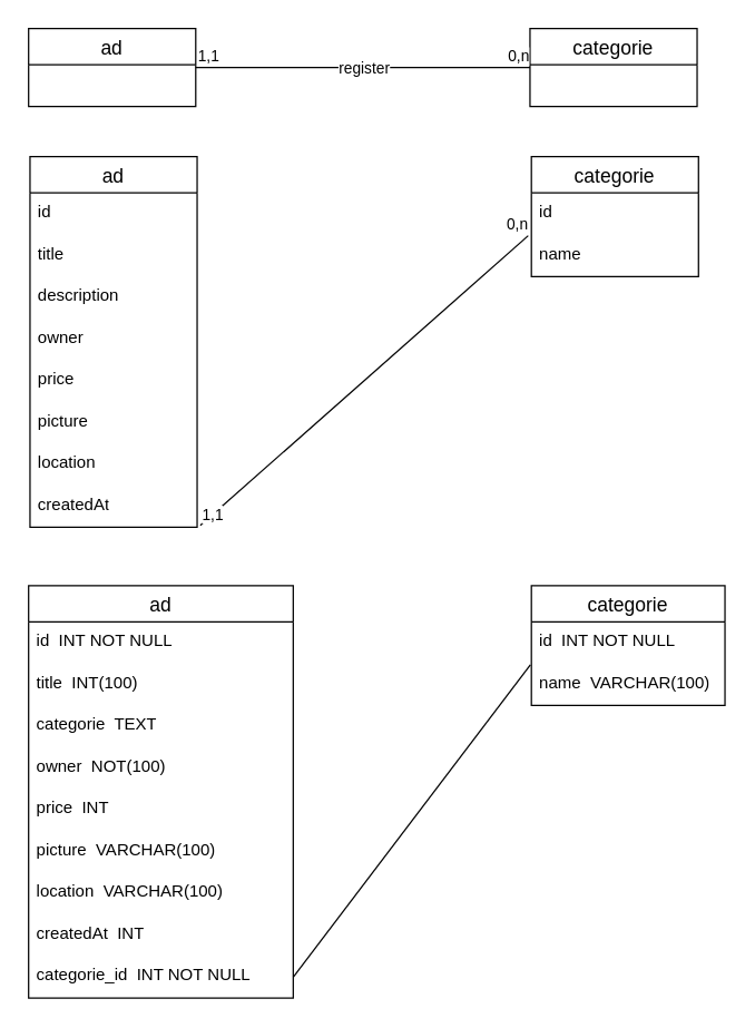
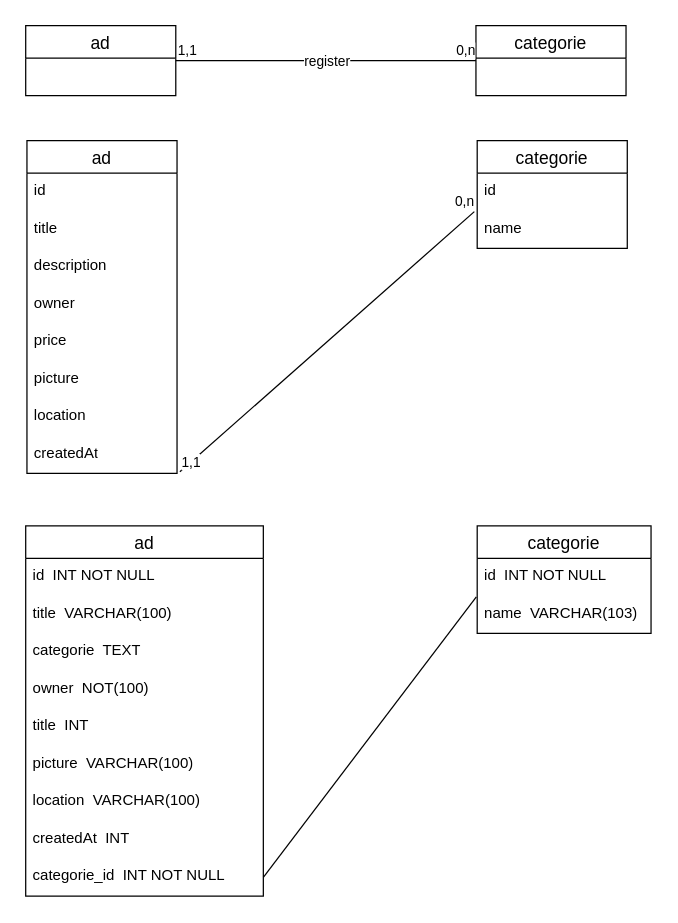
  <mxCell id="0" />
  <mxCell id="1" parent="0" />
  <mxCell id="2" value="ad" style="swimlane;fontStyle=0;childLayout=stackLayout;horizontal=1;startSize=26;horizontalStack=0;resizeParent=1;resizeParentMax=0;resizeLast=0;collapsible=1;marginBottom=0;align=center;fontSize=14;" parent="1" vertex="1"><mxGeometry x="20" y="20" width="120" height="56" as="geometry" /></mxCell>
  <mxCell id="3" value="categorie" style="swimlane;fontStyle=0;childLayout=stackLayout;horizontal=1;startSize=26;horizontalStack=0;resizeParent=1;resizeParentMax=0;resizeLast=0;collapsible=1;marginBottom=0;align=center;fontSize=14;" parent="1" vertex="1"><mxGeometry x="380" y="20" width="120" height="56" as="geometry" /></mxCell>
  <mxCell id="4" value="" style="endArrow=none;html=1;rounded=0;exitX=1;exitY=0.5;exitDx=0;exitDy=0;entryX=0;entryY=0.5;entryDx=0;entryDy=0;endSize=0;endFill=0;" edge="1" parent="1" source="2" target="3"><mxGeometry relative="1" as="geometry"><mxPoint x="300" y="100" as="sourcePoint" /><mxPoint x="460" y="100" as="targetPoint" /></mxGeometry></mxCell>
  <mxCell id="5" value="register" style="edgeLabel;resizable=0;html=1;align=center;verticalAlign=middle;" connectable="0" vertex="1" parent="4"><mxGeometry relative="1" as="geometry" /></mxCell>
  <mxCell id="6" value="1,1" style="edgeLabel;resizable=0;html=1;align=left;verticalAlign=bottom;" connectable="0" vertex="1" parent="4"><mxGeometry x="-1" relative="1" as="geometry" /></mxCell>
  <mxCell id="7" value="0,n" style="edgeLabel;resizable=0;html=1;align=right;verticalAlign=bottom;" connectable="0" vertex="1" parent="4"><mxGeometry x="1" relative="1" as="geometry" /></mxCell>
  <mxCell id="8" value="ad" style="swimlane;fontStyle=0;childLayout=stackLayout;horizontal=1;startSize=26;horizontalStack=0;resizeParent=1;resizeParentMax=0;resizeLast=0;collapsible=1;marginBottom=0;align=center;fontSize=14;" vertex="1" parent="1"><mxGeometry x="21" y="112" width="120" height="266" as="geometry" /></mxCell>
  <mxCell id="9" value="id" style="text;strokeColor=none;fillColor=none;spacingLeft=4;spacingRight=4;overflow=hidden;rotatable=0;points=[[0,0.5],[1,0.5]];portConstraint=eastwest;fontSize=12;whiteSpace=wrap;html=1;" vertex="1" parent="8"><mxGeometry y="26" width="120" height="30" as="geometry" /></mxCell>
  <mxCell id="10" value="title" style="text;strokeColor=none;fillColor=none;spacingLeft=4;spacingRight=4;overflow=hidden;rotatable=0;points=[[0,0.5],[1,0.5]];portConstraint=eastwest;fontSize=12;whiteSpace=wrap;html=1;" vertex="1" parent="8"><mxGeometry y="56" width="120" height="30" as="geometry" /></mxCell>
  <mxCell id="11" value="description" style="text;strokeColor=none;fillColor=none;spacingLeft=4;spacingRight=4;overflow=hidden;rotatable=0;points=[[0,0.5],[1,0.5]];portConstraint=eastwest;fontSize=12;whiteSpace=wrap;html=1;" vertex="1" parent="8"><mxGeometry y="86" width="120" height="30" as="geometry" /></mxCell>
  <mxCell id="12" value="owner" style="text;strokeColor=none;fillColor=none;spacingLeft=4;spacingRight=4;overflow=hidden;rotatable=0;points=[[0,0.5],[1,0.5]];portConstraint=eastwest;fontSize=12;whiteSpace=wrap;html=1;" vertex="1" parent="8"><mxGeometry y="116" width="120" height="30" as="geometry" /></mxCell>
  <mxCell id="13" value="price" style="text;strokeColor=none;fillColor=none;spacingLeft=4;spacingRight=4;overflow=hidden;rotatable=0;points=[[0,0.5],[1,0.5]];portConstraint=eastwest;fontSize=12;whiteSpace=wrap;html=1;" vertex="1" parent="8"><mxGeometry y="146" width="120" height="30" as="geometry" /></mxCell>
  <mxCell id="14" value="picture" style="text;strokeColor=none;fillColor=none;spacingLeft=4;spacingRight=4;overflow=hidden;rotatable=0;points=[[0,0.5],[1,0.5]];portConstraint=eastwest;fontSize=12;whiteSpace=wrap;html=1;" vertex="1" parent="8"><mxGeometry y="176" width="120" height="30" as="geometry" /></mxCell>
  <mxCell id="15" value="location" style="text;strokeColor=none;fillColor=none;spacingLeft=4;spacingRight=4;overflow=hidden;rotatable=0;points=[[0,0.5],[1,0.5]];portConstraint=eastwest;fontSize=12;whiteSpace=wrap;html=1;" vertex="1" parent="8"><mxGeometry y="206" width="120" height="30" as="geometry" /></mxCell>
  <mxCell id="16" value="createdAt" style="text;strokeColor=none;fillColor=none;spacingLeft=4;spacingRight=4;overflow=hidden;rotatable=0;points=[[0,0.5],[1,0.5]];portConstraint=eastwest;fontSize=12;whiteSpace=wrap;html=1;" vertex="1" parent="8"><mxGeometry y="236" width="120" height="30" as="geometry" /></mxCell>
  <mxCell id="17" value="categorie" style="swimlane;fontStyle=0;childLayout=stackLayout;horizontal=1;startSize=26;horizontalStack=0;resizeParent=1;resizeParentMax=0;resizeLast=0;collapsible=1;marginBottom=0;align=center;fontSize=14;" vertex="1" parent="1"><mxGeometry x="381" y="112" width="120" height="86" as="geometry" /></mxCell>
  <mxCell id="18" value="id" style="text;strokeColor=none;fillColor=none;spacingLeft=4;spacingRight=4;overflow=hidden;rotatable=0;points=[[0,0.5],[1,0.5]];portConstraint=eastwest;fontSize=12;whiteSpace=wrap;html=1;" vertex="1" parent="17"><mxGeometry y="26" width="120" height="30" as="geometry" /></mxCell>
  <mxCell id="19" value="name" style="text;strokeColor=none;fillColor=none;spacingLeft=4;spacingRight=4;overflow=hidden;rotatable=0;points=[[0,0.5],[1,0.5]];portConstraint=eastwest;fontSize=12;whiteSpace=wrap;html=1;" vertex="1" parent="17"><mxGeometry y="56" width="120" height="30" as="geometry" /></mxCell>
  <mxCell id="20" value="" style="endArrow=none;html=1;rounded=0;entryX=-0.019;entryY=1.024;entryDx=0;entryDy=0;endSize=0;endFill=0;entryPerimeter=0;exitX=1.019;exitY=0.957;exitDx=0;exitDy=0;exitPerimeter=0;" edge="1" parent="1" source="16" target="18"><mxGeometry relative="1" as="geometry"><mxPoint x="140" y="360" as="sourcePoint" /><mxPoint x="461" y="192" as="targetPoint" /></mxGeometry></mxCell>
  <mxCell id="21" value="1,1" style="edgeLabel;resizable=0;html=1;align=left;verticalAlign=bottom;" connectable="0" vertex="1" parent="20"><mxGeometry x="-1" relative="1" as="geometry" /></mxCell>
  <mxCell id="22" value="0,n" style="edgeLabel;resizable=0;html=1;align=right;verticalAlign=bottom;" connectable="0" vertex="1" parent="20"><mxGeometry x="1" relative="1" as="geometry" /></mxCell>
  <mxCell id="23" value="ad" style="swimlane;fontStyle=0;childLayout=stackLayout;horizontal=1;startSize=26;horizontalStack=0;resizeParent=1;resizeParentMax=0;resizeLast=0;collapsible=1;marginBottom=0;align=center;fontSize=14;" vertex="1" parent="1"><mxGeometry x="20" y="420" width="190" height="296" as="geometry" /></mxCell>
  <mxCell id="24" value="id&amp;nbsp; INT NOT NULL&amp;nbsp;" style="text;strokeColor=none;fillColor=none;spacingLeft=4;spacingRight=4;overflow=hidden;rotatable=0;points=[[0,0.5],[1,0.5]];portConstraint=eastwest;fontSize=12;whiteSpace=wrap;html=1;" vertex="1" parent="23"><mxGeometry y="26" width="190" height="30" as="geometry" /></mxCell>
- <mxCell id="25" value="title&amp;nbsp; INT(100)" style="text;strokeColor=none;fillColor=none;spacingLeft=4;spacingRight=4;overflow=hidden;rotatable=0;points=[[0,0.5],[1,0.5]];portConstraint=eastwest;fontSize=12;whiteSpace=wrap;html=1;" vertex="1" parent="23"><mxGeometry y="56" width="190" height="30" as="geometry" /></mxCell>
+ <mxCell id="25" value="title&amp;nbsp; VARCHAR(100)" style="text;strokeColor=none;fillColor=none;spacingLeft=4;spacingRight=4;overflow=hidden;rotatable=0;points=[[0,0.5],[1,0.5]];portConstraint=eastwest;fontSize=12;whiteSpace=wrap;html=1;" vertex="1" parent="23"><mxGeometry y="56" width="190" height="30" as="geometry" /></mxCell>
  <mxCell id="26" value="categorie&amp;nbsp; TEXT" style="text;strokeColor=none;fillColor=none;spacingLeft=4;spacingRight=4;overflow=hidden;rotatable=0;points=[[0,0.5],[1,0.5]];portConstraint=eastwest;fontSize=12;whiteSpace=wrap;html=1;" vertex="1" parent="23"><mxGeometry y="86" width="190" height="30" as="geometry" /></mxCell>
  <mxCell id="27" value="owner&amp;nbsp; NOT(100)" style="text;strokeColor=none;fillColor=none;spacingLeft=4;spacingRight=4;overflow=hidden;rotatable=0;points=[[0,0.5],[1,0.5]];portConstraint=eastwest;fontSize=12;whiteSpace=wrap;html=1;" vertex="1" parent="23"><mxGeometry y="116" width="190" height="30" as="geometry" /></mxCell>
- <mxCell id="28" value="price&amp;nbsp; INT" style="text;strokeColor=none;fillColor=none;spacingLeft=4;spacingRight=4;overflow=hidden;rotatable=0;points=[[0,0.5],[1,0.5]];portConstraint=eastwest;fontSize=12;whiteSpace=wrap;html=1;" vertex="1" parent="23"><mxGeometry y="146" width="190" height="30" as="geometry" /></mxCell>
+ <mxCell id="28" value="title&amp;nbsp; INT" style="text;strokeColor=none;fillColor=none;spacingLeft=4;spacingRight=4;overflow=hidden;rotatable=0;points=[[0,0.5],[1,0.5]];portConstraint=eastwest;fontSize=12;whiteSpace=wrap;html=1;" vertex="1" parent="23"><mxGeometry y="146" width="190" height="30" as="geometry" /></mxCell>
  <mxCell id="29" value="picture&amp;nbsp; VARCHAR(100)" style="text;strokeColor=none;fillColor=none;spacingLeft=4;spacingRight=4;overflow=hidden;rotatable=0;points=[[0,0.5],[1,0.5]];portConstraint=eastwest;fontSize=12;whiteSpace=wrap;html=1;" vertex="1" parent="23"><mxGeometry y="176" width="190" height="30" as="geometry" /></mxCell>
  <mxCell id="30" value="location&amp;nbsp; VARCHAR(100)" style="text;strokeColor=none;fillColor=none;spacingLeft=4;spacingRight=4;overflow=hidden;rotatable=0;points=[[0,0.5],[1,0.5]];portConstraint=eastwest;fontSize=12;whiteSpace=wrap;html=1;" vertex="1" parent="23"><mxGeometry y="206" width="190" height="30" as="geometry" /></mxCell>
  <mxCell id="31" value="createdAt&amp;nbsp; INT" style="text;strokeColor=none;fillColor=none;spacingLeft=4;spacingRight=4;overflow=hidden;rotatable=0;points=[[0,0.5],[1,0.5]];portConstraint=eastwest;fontSize=12;whiteSpace=wrap;html=1;" vertex="1" parent="23"><mxGeometry y="236" width="190" height="30" as="geometry" /></mxCell>
  <mxCell id="32" value="categorie_id&amp;nbsp; INT NOT NULL" style="text;strokeColor=none;fillColor=none;spacingLeft=4;spacingRight=4;overflow=hidden;rotatable=0;points=[[0,0.5],[1,0.5]];portConstraint=eastwest;fontSize=12;whiteSpace=wrap;html=1;" vertex="1" parent="23"><mxGeometry y="266" width="190" height="30" as="geometry" /></mxCell>
  <mxCell id="33" value="categorie" style="swimlane;fontStyle=0;childLayout=stackLayout;horizontal=1;startSize=26;horizontalStack=0;resizeParent=1;resizeParentMax=0;resizeLast=0;collapsible=1;marginBottom=0;align=center;fontSize=14;" vertex="1" parent="1"><mxGeometry x="381" y="420" width="139" height="86" as="geometry" /></mxCell>
  <mxCell id="34" value="id&amp;nbsp; INT NOT NULL&amp;nbsp;" style="text;strokeColor=none;fillColor=none;spacingLeft=4;spacingRight=4;overflow=hidden;rotatable=0;points=[[0,0.5],[1,0.5]];portConstraint=eastwest;fontSize=12;whiteSpace=wrap;html=1;" vertex="1" parent="33"><mxGeometry y="26" width="139" height="30" as="geometry" /></mxCell>
- <mxCell id="35" value="name&amp;nbsp; VARCHAR(100)" style="text;strokeColor=none;fillColor=none;spacingLeft=4;spacingRight=4;overflow=hidden;rotatable=0;points=[[0,0.5],[1,0.5]];portConstraint=eastwest;fontSize=12;whiteSpace=wrap;html=1;" vertex="1" parent="33"><mxGeometry y="56" width="139" height="30" as="geometry" /></mxCell>
+ <mxCell id="35" value="name&amp;nbsp; VARCHAR(103)" style="text;strokeColor=none;fillColor=none;spacingLeft=4;spacingRight=4;overflow=hidden;rotatable=0;points=[[0,0.5],[1,0.5]];portConstraint=eastwest;fontSize=12;whiteSpace=wrap;html=1;" vertex="1" parent="33"><mxGeometry y="56" width="139" height="30" as="geometry" /></mxCell>
  <mxCell id="36" value="" style="endArrow=none;html=1;rounded=0;exitX=1;exitY=0.5;exitDx=0;exitDy=0;entryX=-0.005;entryY=1.024;entryDx=0;entryDy=0;endSize=0;endFill=0;entryPerimeter=0;" edge="1" parent="1" source="32" target="34"><mxGeometry relative="1" as="geometry"><mxPoint x="301" y="500" as="sourcePoint" /><mxPoint x="461" y="500" as="targetPoint" /></mxGeometry></mxCell>
